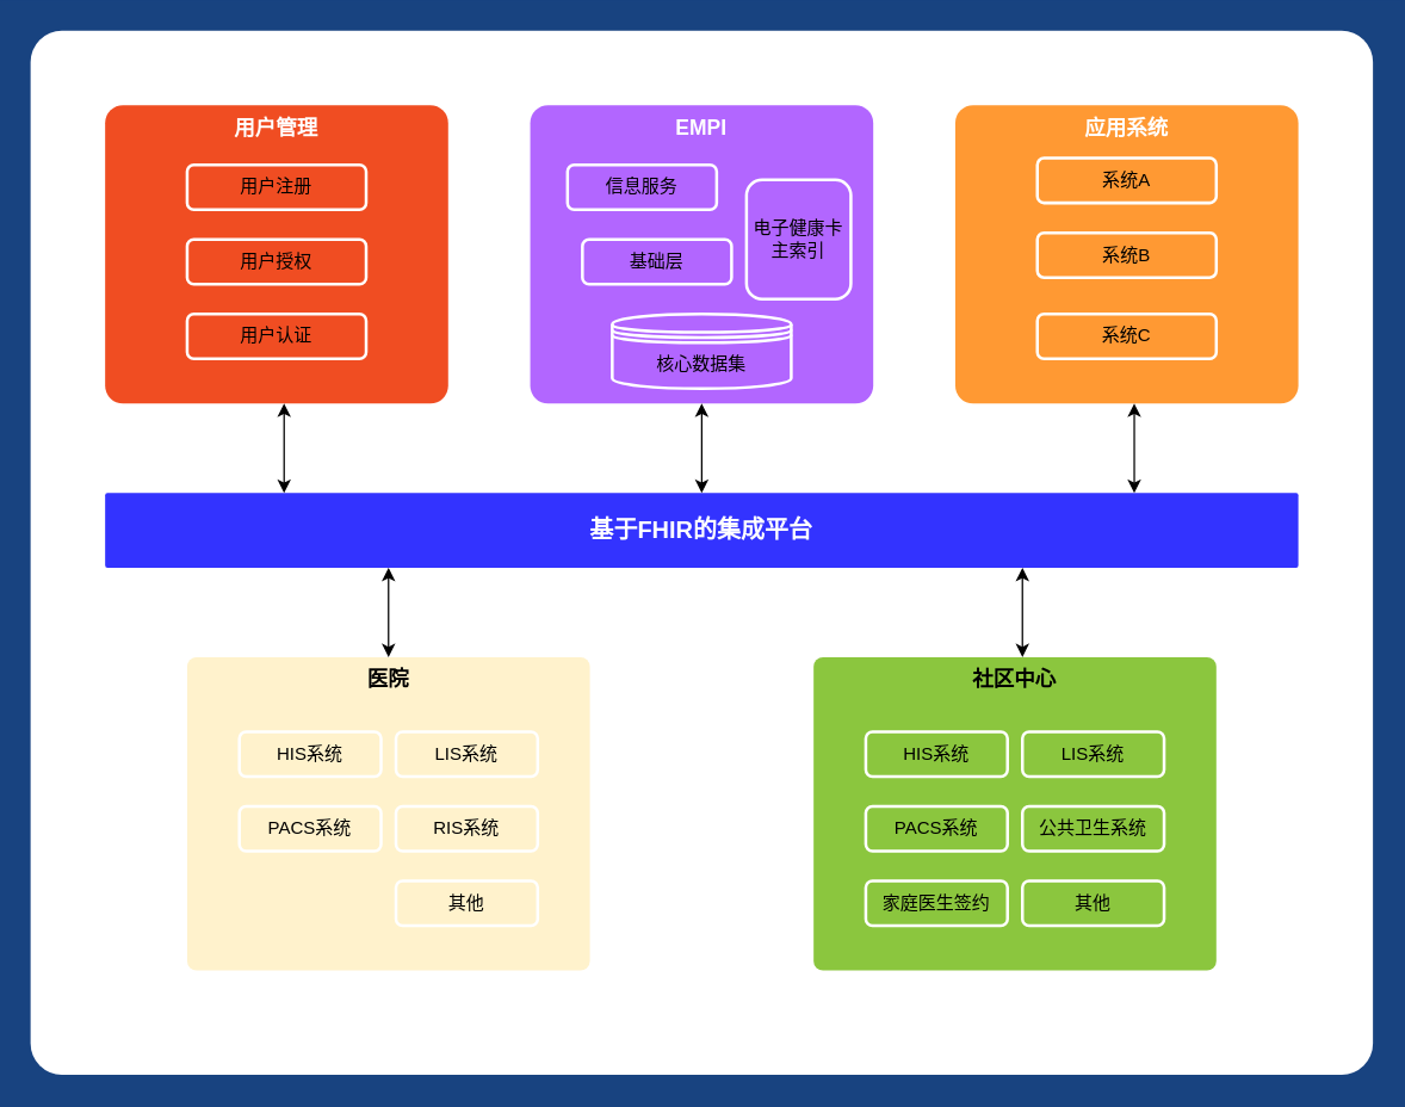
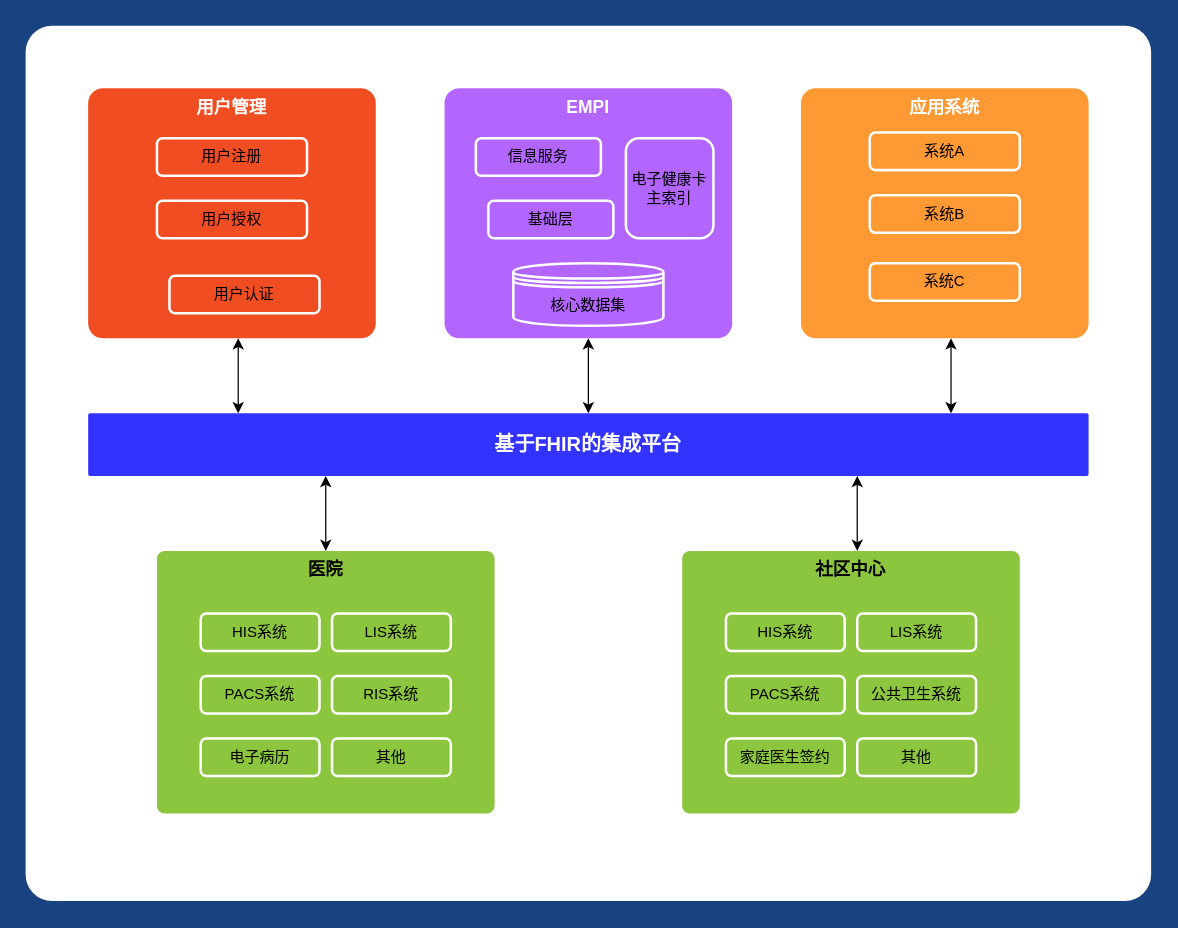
  <mxCell id="0" style=";html=1;" />
  <mxCell id="1" style=";html=1;" parent="0" />
  <mxCell id="2" value="两癌系统架构层次图" style="whiteSpace=wrap;html=1;rounded=1;shadow=0;strokeColor=none;strokeWidth=2;fillColor=#FFFFFF;fontSize=20;fontColor=#FFFFFF;align=center;arcSize=3;verticalAlign=top;spacingTop=4;" parent="1" vertex="1"><mxGeometry x="20" y="20" width="900" height="700" as="geometry" /></mxCell>
  <mxCell id="3" value="基于FHIR的集成平台" style="rounded=1;whiteSpace=wrap;html=1;shadow=0;strokeWidth=2;fillColor=#3333FF;fontSize=16;fontColor=#FFFFFF;align=center;strokeColor=none;arcSize=3;verticalAlign=middle;fontStyle=1" parent="1" vertex="1"><mxGeometry x="70" y="330" width="800" height="50" as="geometry" /></mxCell>
- <mxCell id="4" value="医院" style="rounded=1;whiteSpace=wrap;html=1;shadow=0;strokeWidth=2;fillColor=#fff2cc;fontSize=14;fontColor=#000000;align=center;strokeColor=none;arcSize=3;verticalAlign=top;fontStyle=1;" parent="1" vertex="1"><mxGeometry x="125" y="440" width="270" height="210" as="geometry" /></mxCell>
+ <mxCell id="4" value="医院" style="rounded=1;whiteSpace=wrap;html=1;shadow=0;strokeWidth=2;fillColor=#8BC63E;fontSize=14;fontColor=#000000;align=center;strokeColor=none;arcSize=3;verticalAlign=top;fontStyle=1" parent="1" vertex="1"><mxGeometry x="125" y="440" width="270" height="210" as="geometry" /></mxCell>
  <mxCell id="5" value="用户管理" style="rounded=1;whiteSpace=wrap;html=1;shadow=0;strokeWidth=2;fillColor=#F04D22;fontSize=14;fontColor=#FFFFFF;align=center;strokeColor=none;arcSize=6;verticalAlign=top;fontStyle=1" parent="1" vertex="1"><mxGeometry x="70" y="70" width="230" height="200" as="geometry" /></mxCell>
  <mxCell id="6" value="用户注册" style="rounded=1;whiteSpace=wrap;html=1;shadow=0;strokeWidth=2;fillColor=none;fontSize=12;fontColor=#000000;align=center;strokeColor=#FFFFFF;" parent="1" vertex="1"><mxGeometry x="125" y="110" width="120" height="30" as="geometry" /></mxCell>
  <mxCell id="7" value="用户授权" style="rounded=1;whiteSpace=wrap;html=1;shadow=0;strokeWidth=2;fillColor=none;fontSize=12;fontColor=#000000;align=center;strokeColor=#FFFFFF;" vertex="1" parent="1"><mxGeometry x="125" y="160" width="120" height="30" as="geometry" /></mxCell>
- <mxCell id="8" value="用户认证" style="rounded=1;whiteSpace=wrap;html=1;shadow=0;strokeWidth=2;fillColor=none;fontSize=12;fontColor=#000000;align=center;strokeColor=#FFFFFF;" vertex="1" parent="1"><mxGeometry x="125" y="210" width="120" height="30" as="geometry" /></mxCell>
+ <mxCell id="8" value="用户认证" style="rounded=1;whiteSpace=wrap;html=1;shadow=0;strokeWidth=2;fillColor=none;fontSize=12;fontColor=#000000;align=center;strokeColor=#FFFFFF;" vertex="1" parent="1"><mxGeometry x="135" y="220" width="120" height="30" as="geometry" /></mxCell>
  <mxCell id="9" value="EMPI" style="rounded=1;whiteSpace=wrap;html=1;shadow=0;strokeWidth=2;fillColor=#B266FF;fontSize=14;fontColor=#FFFFFF;align=center;strokeColor=none;arcSize=6;verticalAlign=top;fontStyle=1" vertex="1" parent="1"><mxGeometry x="355" y="70" width="230" height="200" as="geometry" /></mxCell>
  <mxCell id="10" value="核心数据集" style="shape=datastore;whiteSpace=wrap;html=1;fontSize=12;fillColor=#B266FF;verticalAlign=middle;strokeColor=#FFFFFF;strokeWidth=2;" vertex="1" parent="1"><mxGeometry x="410" y="210" width="120" height="50" as="geometry" /></mxCell>
  <mxCell id="11" value="信息服务" style="rounded=1;whiteSpace=wrap;html=1;shadow=0;strokeWidth=2;fillColor=none;fontSize=12;fontColor=#000000;align=center;strokeColor=#FFFFFF;" vertex="1" parent="1"><mxGeometry x="380" y="110" width="100" height="30" as="geometry" /></mxCell>
  <mxCell id="12" value="基础层" style="rounded=1;whiteSpace=wrap;html=1;shadow=0;strokeWidth=2;fillColor=none;fontSize=12;fontColor=#000000;align=center;strokeColor=#FFFFFF;" vertex="1" parent="1"><mxGeometry x="390" y="160" width="100" height="30" as="geometry" /></mxCell>
  <mxCell id="13" value="应用系统" style="rounded=1;whiteSpace=wrap;html=1;shadow=0;strokeWidth=2;fillColor=#FF9933;fontSize=14;fontColor=#FFFFFF;align=center;strokeColor=none;arcSize=6;verticalAlign=top;fontStyle=1" vertex="1" parent="1"><mxGeometry x="640" y="70" width="230" height="200" as="geometry" /></mxCell>
  <mxCell id="14" value="系统A" style="rounded=1;whiteSpace=wrap;html=1;shadow=0;strokeWidth=2;fillColor=none;fontSize=12;fontColor=#000000;align=center;strokeColor=#FFFFFF;" vertex="1" parent="1"><mxGeometry x="695" y="105.5" width="120" height="30" as="geometry" /></mxCell>
  <mxCell id="15" value="系统B" style="rounded=1;whiteSpace=wrap;html=1;shadow=0;strokeWidth=2;fillColor=none;fontSize=12;fontColor=#000000;align=center;strokeColor=#FFFFFF;" vertex="1" parent="1"><mxGeometry x="695" y="155.5" width="120" height="30" as="geometry" /></mxCell>
  <mxCell id="16" value="系统C" style="rounded=1;whiteSpace=wrap;html=1;shadow=0;strokeWidth=2;fillColor=none;fontSize=12;fontColor=#000000;align=center;strokeColor=#FFFFFF;" vertex="1" parent="1"><mxGeometry x="695" y="210" width="120" height="30" as="geometry" /></mxCell>
  <mxCell id="17" value="" style="endArrow=classic;startArrow=classic;html=1;fontSize=12;exitX=0.5;exitY=0;exitDx=0;exitDy=0;" edge="1" parent="1" source="3"><mxGeometry width="50" height="50" relative="1" as="geometry"><mxPoint x="420" y="320" as="sourcePoint" /><mxPoint x="470" y="270" as="targetPoint" /></mxGeometry></mxCell>
  <mxCell id="18" value="" style="endArrow=classic;startArrow=classic;html=1;fontSize=12;" edge="1" parent="1"><mxGeometry width="50" height="50" relative="1" as="geometry"><mxPoint x="760" y="330" as="sourcePoint" /><mxPoint x="760" y="270" as="targetPoint" /></mxGeometry></mxCell>
  <mxCell id="19" value="" style="endArrow=classic;startArrow=classic;html=1;fontSize=12;" edge="1" parent="1"><mxGeometry width="50" height="50" relative="1" as="geometry"><mxPoint x="190" y="330" as="sourcePoint" /><mxPoint x="190" y="270" as="targetPoint" /></mxGeometry></mxCell>
  <mxCell id="20" value="HIS系统" style="rounded=1;whiteSpace=wrap;html=1;shadow=0;strokeWidth=2;fillColor=none;fontSize=12;fontColor=#000000;align=center;strokeColor=#FFFFFF;" vertex="1" parent="1"><mxGeometry x="160" y="490" width="95" height="30" as="geometry" /></mxCell>
  <mxCell id="21" value="LIS系统" style="rounded=1;whiteSpace=wrap;html=1;shadow=0;strokeWidth=2;fillColor=none;fontSize=12;fontColor=#000000;align=center;strokeColor=#FFFFFF;" vertex="1" parent="1"><mxGeometry x="265" y="490" width="95" height="30" as="geometry" /></mxCell>
  <mxCell id="22" value="PACS系统" style="rounded=1;whiteSpace=wrap;html=1;shadow=0;strokeWidth=2;fillColor=none;fontSize=12;fontColor=#000000;align=center;strokeColor=#FFFFFF;" vertex="1" parent="1"><mxGeometry x="160" y="540" width="95" height="30" as="geometry" /></mxCell>
  <mxCell id="23" value="" style="endArrow=classic;startArrow=classic;html=1;fontSize=12;exitX=0.5;exitY=0;exitDx=0;exitDy=0;" edge="1" parent="1" source="4"><mxGeometry width="50" height="50" relative="1" as="geometry"><mxPoint x="259.58" y="420" as="sourcePoint" /><mxPoint x="260" y="380" as="targetPoint" /></mxGeometry></mxCell>
  <mxCell id="24" value="社区中心" style="rounded=1;whiteSpace=wrap;html=1;shadow=0;strokeWidth=2;fillColor=#8BC63E;fontSize=14;fontColor=#000000;align=center;strokeColor=none;arcSize=3;verticalAlign=top;fontStyle=1" vertex="1" parent="1"><mxGeometry x="545" y="440" width="270" height="210" as="geometry" /></mxCell>
  <mxCell id="25" value="HIS系统" style="rounded=1;whiteSpace=wrap;html=1;shadow=0;strokeWidth=2;fillColor=none;fontSize=12;fontColor=#000000;align=center;strokeColor=#FFFFFF;" vertex="1" parent="1"><mxGeometry x="580" y="490" width="95" height="30" as="geometry" /></mxCell>
  <mxCell id="26" value="LIS系统" style="rounded=1;whiteSpace=wrap;html=1;shadow=0;strokeWidth=2;fillColor=none;fontSize=12;fontColor=#000000;align=center;strokeColor=#FFFFFF;" vertex="1" parent="1"><mxGeometry x="685" y="490" width="95" height="30" as="geometry" /></mxCell>
  <mxCell id="27" value="PACS系统" style="rounded=1;whiteSpace=wrap;html=1;shadow=0;strokeWidth=2;fillColor=none;fontSize=12;fontColor=#000000;align=center;strokeColor=#FFFFFF;" vertex="1" parent="1"><mxGeometry x="580" y="540" width="95" height="30" as="geometry" /></mxCell>
- <mxCell id="28" value="电子健康卡主索引" style="rounded=1;whiteSpace=wrap;html=1;shadow=0;strokeWidth=2;fillColor=none;fontSize=12;fontColor=#000000;align=center;strokeColor=#FFFFFF;" vertex="1" parent="1"><mxGeometry x="500" y="120" width="70" height="80" as="geometry" /></mxCell>
+ <mxCell id="28" value="电子健康卡主索引" style="rounded=1;whiteSpace=wrap;html=1;shadow=0;strokeWidth=2;fillColor=none;fontSize=12;fontColor=#000000;align=center;strokeColor=#FFFFFF;" vertex="1" parent="1"><mxGeometry x="500" y="110" width="70" height="80" as="geometry" /></mxCell>
  <mxCell id="29" value="" style="endArrow=classic;startArrow=classic;html=1;fontSize=12;exitX=0.5;exitY=0;exitDx=0;exitDy=0;" edge="1" parent="1"><mxGeometry width="50" height="50" relative="1" as="geometry"><mxPoint x="685" y="440" as="sourcePoint" /><mxPoint x="685" y="380" as="targetPoint" /></mxGeometry></mxCell>
  <mxCell id="30" value="公共卫生系统" style="rounded=1;whiteSpace=wrap;html=1;shadow=0;strokeWidth=2;fillColor=none;fontSize=12;fontColor=#000000;align=center;strokeColor=#FFFFFF;" vertex="1" parent="1"><mxGeometry x="685" y="540" width="95" height="30" as="geometry" /></mxCell>
+ <mxCell id="31" value="电子病历" style="rounded=1;whiteSpace=wrap;html=1;shadow=0;strokeWidth=2;fillColor=none;fontSize=12;fontColor=#000000;align=center;strokeColor=#FFFFFF;" vertex="1" parent="1"><mxGeometry x="160" y="590" width="95" height="30" as="geometry" /></mxCell>
  <mxCell id="32" value="RIS系统" style="rounded=1;whiteSpace=wrap;html=1;shadow=0;strokeWidth=2;fillColor=none;fontSize=12;fontColor=#000000;align=center;strokeColor=#FFFFFF;" vertex="1" parent="1"><mxGeometry x="265" y="540" width="95" height="30" as="geometry" /></mxCell>
  <mxCell id="33" value="其他" style="rounded=1;whiteSpace=wrap;html=1;shadow=0;strokeWidth=2;fillColor=none;fontSize=12;fontColor=#000000;align=center;strokeColor=#FFFFFF;" vertex="1" parent="1"><mxGeometry x="265" y="590" width="95" height="30" as="geometry" /></mxCell>
  <mxCell id="34" value="其他" style="rounded=1;whiteSpace=wrap;html=1;shadow=0;strokeWidth=2;fillColor=none;fontSize=12;fontColor=#000000;align=center;strokeColor=#FFFFFF;" vertex="1" parent="1"><mxGeometry x="685" y="590" width="95" height="30" as="geometry" /></mxCell>
  <mxCell id="35" value="家庭医生签约" style="rounded=1;whiteSpace=wrap;html=1;shadow=0;strokeWidth=2;fillColor=none;fontSize=12;fontColor=#000000;align=center;strokeColor=#FFFFFF;" vertex="1" parent="1"><mxGeometry x="580" y="590" width="95" height="30" as="geometry" /></mxCell>
